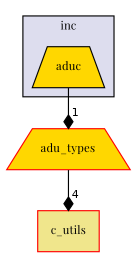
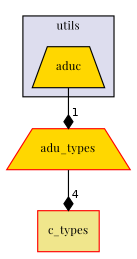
  digraph {
    compound=true
    fontname="Playfair Display"
    node [fillcolor=gold fontname="Playfair Display" fontsize=10 shape=trapezium style=filled color=red]
    edge [arrowhead=diamond fontname="Playfair Display" labeldistance=1.5 labelfontname=Helvetica labelfontsize=10]
    n1 [label=aduc pencolor=black color=""]
    n2 [label=adu_types]
-   n3 [fillcolor=khaki label=c_utils shape=box]
+   n3 [fillcolor=khaki label=c_types shape=box]
    subgraph cluster_1 {
      bgcolor="#ddddee"
      fontsize=10
-     label=inc
+     label=utils
      pencolor=black
      n1
    }
    n1 -> n2 [headlabel=1]
    n2 -> n3 [headlabel=4]
  }
